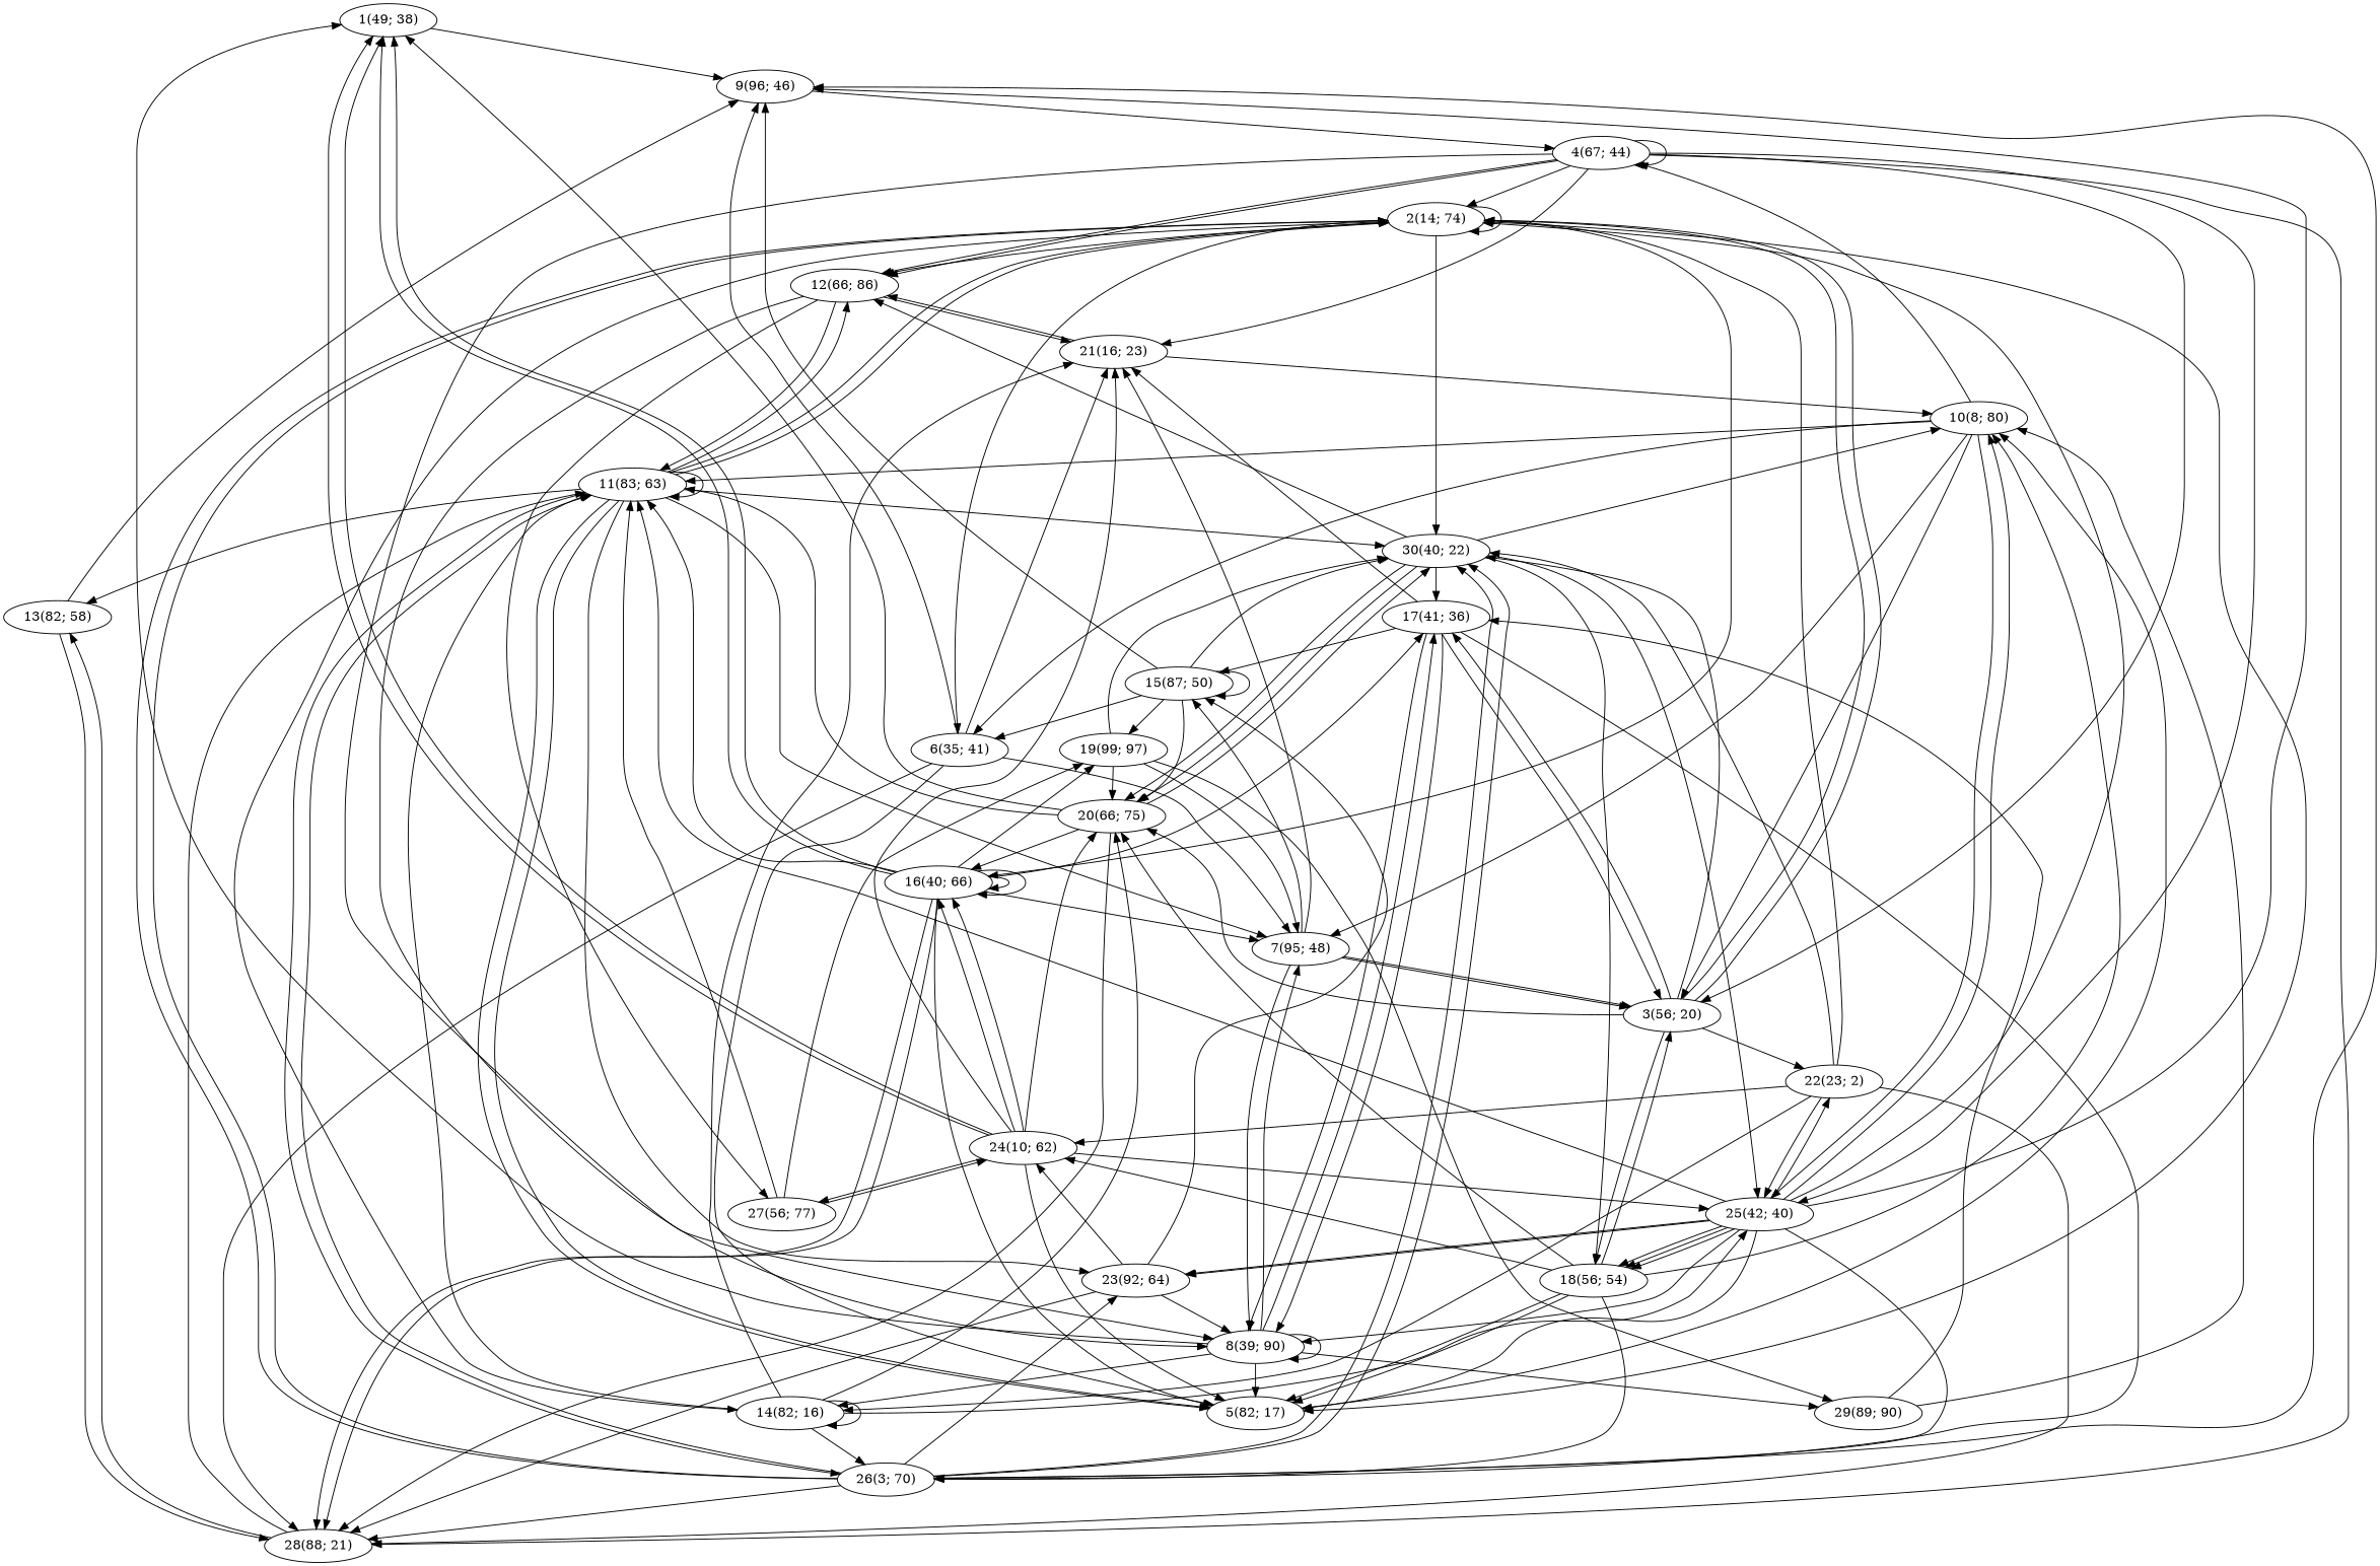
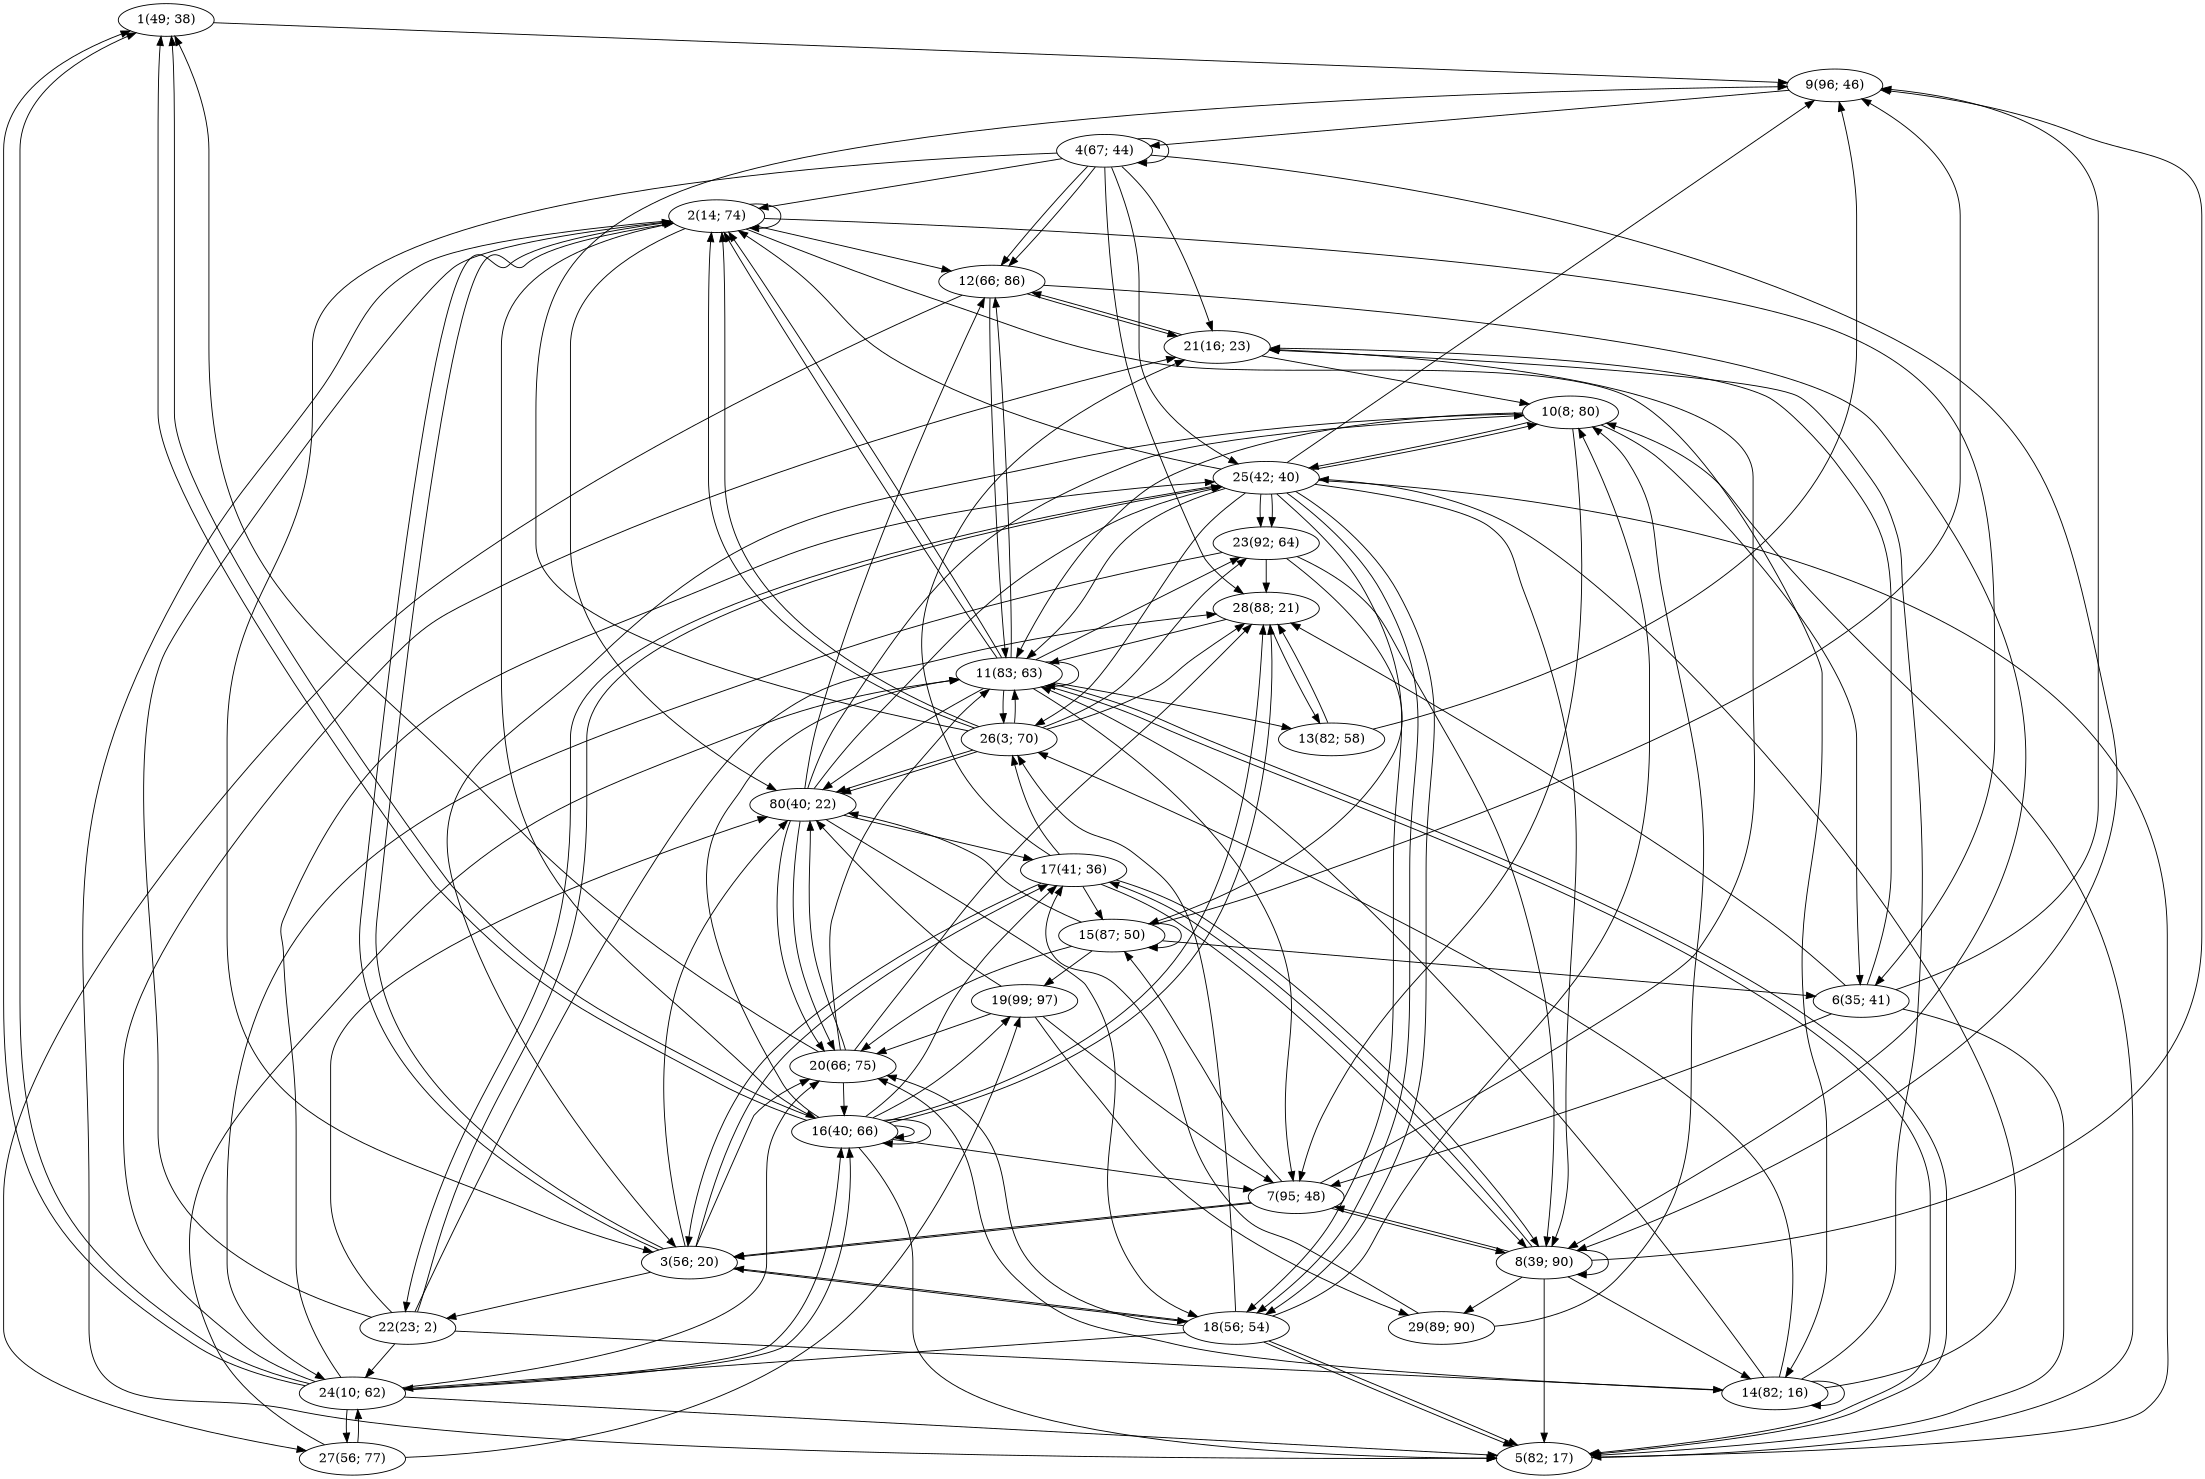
  digraph {
    n1 [label="1(49; 38)"]
    "9(96; 46)"
    "4(67; 44)"
    "2(14; 74)"
    "12(66; 86)"
    "25(42; 40)"
    "28(88; 21)"
    "21(16; 23)"
    "8(39; 90)"
    "3(56; 20)"
-   "30(40; 22)"
+   "30(40; 22)" [label="80(40; 22)"]
    "16(40; 66)"
    "6(35; 41)"
    "14(82; 16)"
    n15 [label="5(82; 17)"]
    "20(66; 75)"
    "18(56; 54)"
    "17(41; 36)"
    "10(8; 80)"
    "7(95; 48)"
    "11(83; 63)"
    "19(99; 97)"
    "26(3; 70)"
    "27(56; 77)"
    "24(10; 62)"
    "15(87; 50)"
    "22(23; 2)"
    "23(92; 64)"
    "13(82; 58)"
    "29(89; 90)"
    n1 -> "9(96; 46)"
    "9(96; 46)" -> "4(67; 44)"
    "4(67; 44)" -> "4(67; 44)"
    "4(67; 44)" -> "2(14; 74)"
    "4(67; 44)" -> "12(66; 86)"
    "4(67; 44)" -> "12(66; 86)"
    "4(67; 44)" -> "25(42; 40)"
    "4(67; 44)" -> "28(88; 21)"
    "4(67; 44)" -> "21(16; 23)"
    "4(67; 44)" -> "8(39; 90)"
    "4(67; 44)" -> "3(56; 20)"
    "2(14; 74)" -> "2(14; 74)"
    "2(14; 74)" -> "12(66; 86)"
    "2(14; 74)" -> "30(40; 22)"
    "2(14; 74)" -> "16(40; 66)"
    "2(14; 74)" -> "6(35; 41)"
    "2(14; 74)" -> "14(82; 16)"
    "2(14; 74)" -> n15
    "12(66; 86)" -> "21(16; 23)"
    "12(66; 86)" -> "8(39; 90)"
    "12(66; 86)" -> "11(83; 63)"
    "12(66; 86)" -> "27(56; 77)"
    "25(42; 40)" -> "9(96; 46)"
    "25(42; 40)" -> "2(14; 74)"
    "25(42; 40)" -> "8(39; 90)"
    "25(42; 40)" -> n15
    "25(42; 40)" -> "18(56; 54)"
    "25(42; 40)" -> "18(56; 54)"
    "25(42; 40)" -> "18(56; 54)"
    "25(42; 40)" -> "10(8; 80)"
    "25(42; 40)" -> "11(83; 63)"
    "25(42; 40)" -> "26(3; 70)"
    "25(42; 40)" -> "22(23; 2)"
    "25(42; 40)" -> "23(92; 64)"
    "25(42; 40)" -> "23(92; 64)"
    "28(88; 21)" -> "11(83; 63)"
    "28(88; 21)" -> "13(82; 58)"
    "21(16; 23)" -> "12(66; 86)"
    "21(16; 23)" -> "10(8; 80)"
-   "8(39; 90)" -> n1
+   "8(39; 90)" -> "9(96; 46)"
    "8(39; 90)" -> "8(39; 90)"
    "8(39; 90)" -> "14(82; 16)"
    "8(39; 90)" -> n15
    "8(39; 90)" -> "17(41; 36)"
    "8(39; 90)" -> "7(95; 48)"
    "8(39; 90)" -> "29(89; 90)"
    "3(56; 20)" -> "2(14; 74)"
    "3(56; 20)" -> "2(14; 74)"
    "3(56; 20)" -> "30(40; 22)"
    "3(56; 20)" -> "20(66; 75)"
    "3(56; 20)" -> "18(56; 54)"
    "3(56; 20)" -> "17(41; 36)"
    "3(56; 20)" -> "22(23; 2)"
    "30(40; 22)" -> "12(66; 86)"
    "30(40; 22)" -> "25(42; 40)"
    "30(40; 22)" -> "20(66; 75)"
    "30(40; 22)" -> "20(66; 75)"
    "30(40; 22)" -> "18(56; 54)"
    "30(40; 22)" -> "17(41; 36)"
    "30(40; 22)" -> "10(8; 80)"
    "16(40; 66)" -> n1
    "16(40; 66)" -> n1
    "16(40; 66)" -> "28(88; 21)"
    "16(40; 66)" -> "28(88; 21)"
    "16(40; 66)" -> "16(40; 66)"
    "16(40; 66)" -> "16(40; 66)"
    "16(40; 66)" -> n15
    "16(40; 66)" -> "17(41; 36)"
    "16(40; 66)" -> "7(95; 48)"
    "16(40; 66)" -> "11(83; 63)"
    "16(40; 66)" -> "19(99; 97)"
    "6(35; 41)" -> "9(96; 46)"
    "6(35; 41)" -> "28(88; 21)"
    "6(35; 41)" -> "21(16; 23)"
    "6(35; 41)" -> n15
    "6(35; 41)" -> "7(95; 48)"
    "14(82; 16)" -> "25(42; 40)"
    "14(82; 16)" -> "21(16; 23)"
    "14(82; 16)" -> "14(82; 16)"
    "14(82; 16)" -> "20(66; 75)"
    "14(82; 16)" -> "11(83; 63)"
    "14(82; 16)" -> "26(3; 70)"
    n15 -> "10(8; 80)"
    "20(66; 75)" -> n1
    "20(66; 75)" -> "28(88; 21)"
    "20(66; 75)" -> "30(40; 22)"
    "20(66; 75)" -> "16(40; 66)"
    "20(66; 75)" -> "11(83; 63)"
    "18(56; 54)" -> "3(56; 20)"
    "18(56; 54)" -> n15
    "18(56; 54)" -> n15
    "18(56; 54)" -> "20(66; 75)"
    "18(56; 54)" -> "10(8; 80)"
    "18(56; 54)" -> "26(3; 70)"
    "18(56; 54)" -> "24(10; 62)"
    "17(41; 36)" -> "21(16; 23)"
    "17(41; 36)" -> "8(39; 90)"
    "17(41; 36)" -> "8(39; 90)"
    "17(41; 36)" -> "3(56; 20)"
    "17(41; 36)" -> "26(3; 70)"
    "17(41; 36)" -> "15(87; 50)"
-   "10(8; 80)" -> "4(67; 44)"
    "10(8; 80)" -> "25(42; 40)"
    "10(8; 80)" -> "3(56; 20)"
    "10(8; 80)" -> "6(35; 41)"
    "10(8; 80)" -> "7(95; 48)"
    "10(8; 80)" -> "11(83; 63)"
    "7(95; 48)" -> "21(16; 23)"
    "7(95; 48)" -> "8(39; 90)"
    "7(95; 48)" -> "3(56; 20)"
    "7(95; 48)" -> "3(56; 20)"
    "7(95; 48)" -> "15(87; 50)"
    "11(83; 63)" -> "2(14; 74)"
    "11(83; 63)" -> "2(14; 74)"
    "11(83; 63)" -> "12(66; 86)"
    "11(83; 63)" -> "30(40; 22)"
    "11(83; 63)" -> n15
    "11(83; 63)" -> n15
    "11(83; 63)" -> "7(95; 48)"
    "11(83; 63)" -> "11(83; 63)"
    "11(83; 63)" -> "26(3; 70)"
    "11(83; 63)" -> "23(92; 64)"
    "11(83; 63)" -> "13(82; 58)"
    "19(99; 97)" -> "30(40; 22)"
    "19(99; 97)" -> "20(66; 75)"
    "19(99; 97)" -> "7(95; 48)"
    "19(99; 97)" -> "29(89; 90)"
    "26(3; 70)" -> "9(96; 46)"
    "26(3; 70)" -> "2(14; 74)"
    "26(3; 70)" -> "2(14; 74)"
    "26(3; 70)" -> "28(88; 21)"
    "26(3; 70)" -> "30(40; 22)"
    "26(3; 70)" -> "30(40; 22)"
    "26(3; 70)" -> "11(83; 63)"
    "26(3; 70)" -> "23(92; 64)"
    "27(56; 77)" -> "11(83; 63)"
    "27(56; 77)" -> "19(99; 97)"
    "27(56; 77)" -> "24(10; 62)"
    "24(10; 62)" -> n1
    "24(10; 62)" -> n1
    "24(10; 62)" -> "25(42; 40)"
    "24(10; 62)" -> "21(16; 23)"
    "24(10; 62)" -> "16(40; 66)"
    "24(10; 62)" -> "16(40; 66)"
    "24(10; 62)" -> n15
    "24(10; 62)" -> "20(66; 75)"
    "24(10; 62)" -> "27(56; 77)"
    "15(87; 50)" -> "9(96; 46)"
    "15(87; 50)" -> "30(40; 22)"
    "15(87; 50)" -> "6(35; 41)"
    "15(87; 50)" -> "20(66; 75)"
    "15(87; 50)" -> "19(99; 97)"
    "15(87; 50)" -> "15(87; 50)"
    "22(23; 2)" -> "2(14; 74)"
    "22(23; 2)" -> "25(42; 40)"
    "22(23; 2)" -> "28(88; 21)"
    "22(23; 2)" -> "30(40; 22)"
    "22(23; 2)" -> "14(82; 16)"
    "22(23; 2)" -> "24(10; 62)"
    "23(92; 64)" -> "28(88; 21)"
    "23(92; 64)" -> "8(39; 90)"
    "23(92; 64)" -> "24(10; 62)"
    "23(92; 64)" -> "15(87; 50)"
    "13(82; 58)" -> "9(96; 46)"
    "13(82; 58)" -> "28(88; 21)"
    "29(89; 90)" -> "17(41; 36)"
    "29(89; 90)" -> "10(8; 80)"
  }
